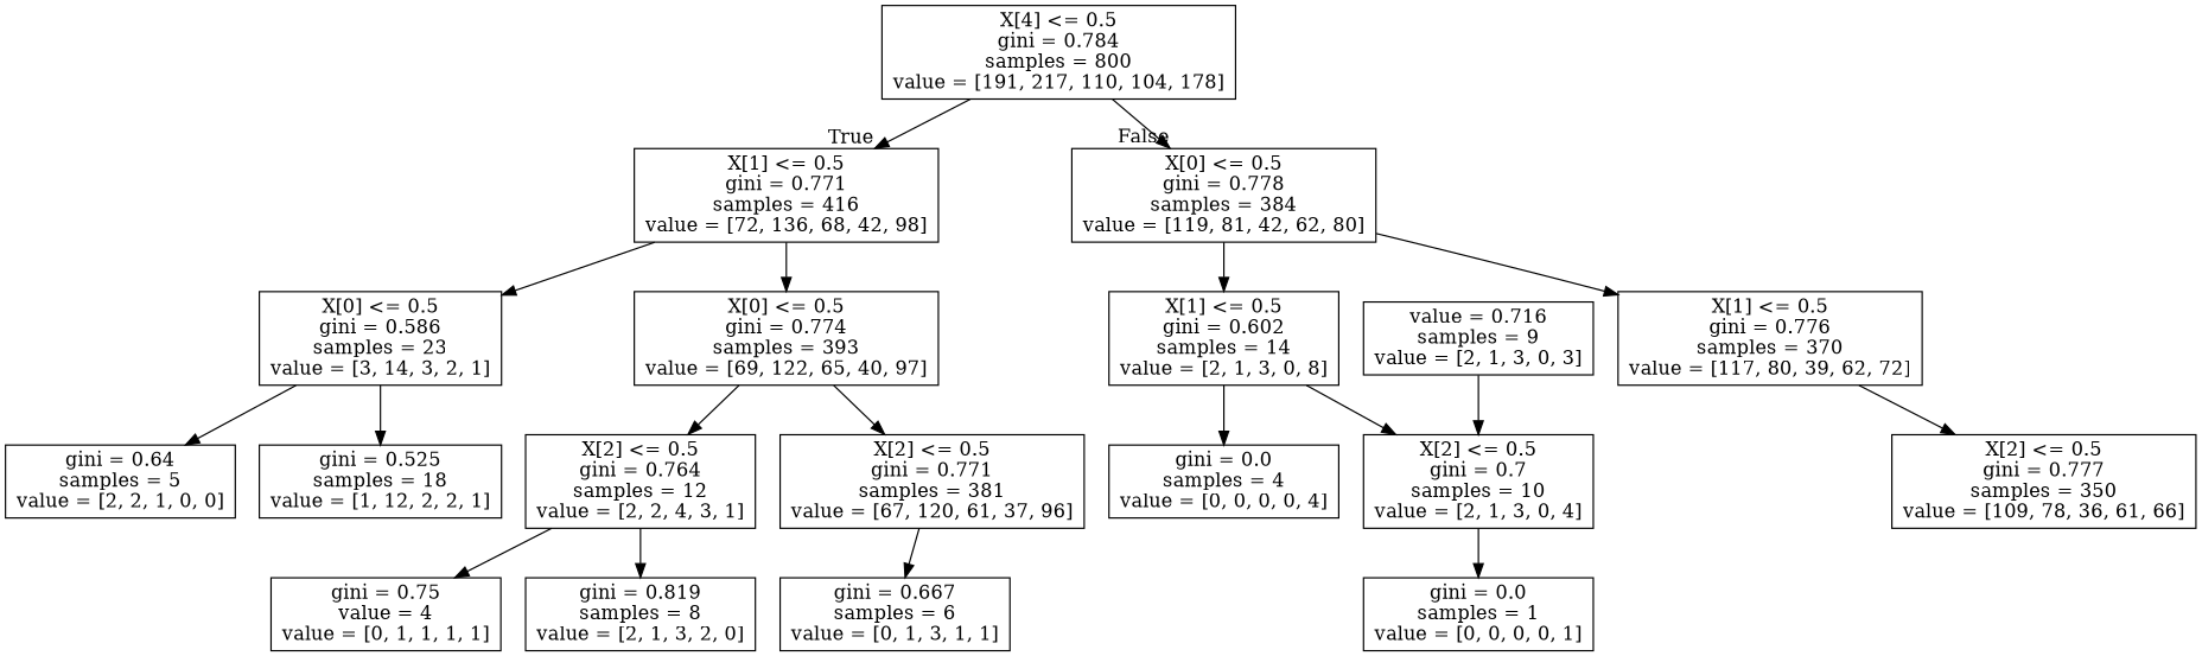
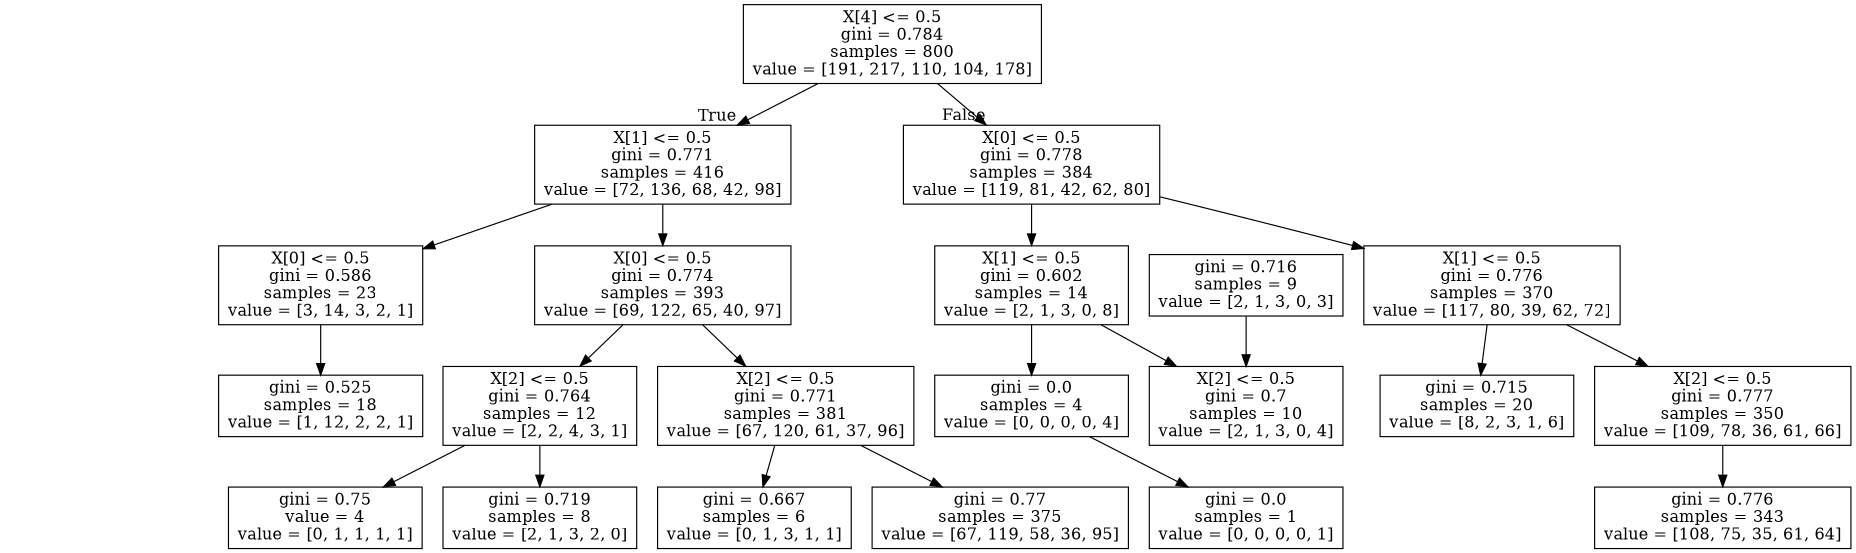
  digraph {
    fontname="DejaVu Serif"
    node [fontname="DejaVu Serif" shape=box]
    edge [fontname="DejaVu Serif"]
    n1 [label="X[4] <= 0.5\ngini = 0.784\nsamples = 800\nvalue = [191, 217, 110, 104, 178]"]
    n2 [label="X[1] <= 0.5\ngini = 0.771\nsamples = 416\nvalue = [72, 136, 68, 42, 98]"]
    n3 [label="X[0] <= 0.5\ngini = 0.778\nsamples = 384\nvalue = [119, 81, 42, 62, 80]"]
    n4 [label="X[0] <= 0.5\ngini = 0.586\nsamples = 23\nvalue = [3, 14, 3, 2, 1]"]
    n5 [label="X[0] <= 0.5\ngini = 0.774\nsamples = 393\nvalue = [69, 122, 65, 40, 97]"]
    n6 [label="X[1] <= 0.5\ngini = 0.602\nsamples = 14\nvalue = [2, 1, 3, 0, 8]"]
    n7 [label="X[1] <= 0.5\ngini = 0.776\nsamples = 370\nvalue = [117, 80, 39, 62, 72]"]
-   n8 [label="gini = 0.64\nsamples = 5\nvalue = [2, 2, 1, 0, 0]"]
    n9 [label="gini = 0.525\nsamples = 18\nvalue = [1, 12, 2, 2, 1]"]
    n10 [label="X[2] <= 0.5\ngini = 0.764\nsamples = 12\nvalue = [2, 2, 4, 3, 1]"]
    n11 [label="X[2] <= 0.5\ngini = 0.771\nsamples = 381\nvalue = [67, 120, 61, 37, 96]"]
    n12 [label="gini = 0.75\nvalue = 4\nvalue = [0, 1, 1, 1, 1]"]
-   n13 [label="gini = 0.819\nsamples = 8\nvalue = [2, 1, 3, 2, 0]"]
+   n13 [label="gini = 0.719\nsamples = 8\nvalue = [2, 1, 3, 2, 0]"]
    n14 [label="gini = 0.667\nsamples = 6\nvalue = [0, 1, 3, 1, 1]"]
+   n15 [label="gini = 0.77\nsamples = 375\nvalue = [67, 119, 58, 36, 95]"]
    n16 [label="gini = 0.0\nsamples = 4\nvalue = [0, 0, 0, 0, 4]"]
    n17 [label="X[2] <= 0.5\ngini = 0.7\nsamples = 10\nvalue = [2, 1, 3, 0, 4]"]
+   n18 [label="gini = 0.715\nsamples = 20\nvalue = [8, 2, 3, 1, 6]"]
    n19 [label="X[2] <= 0.5\ngini = 0.777\nsamples = 350\nvalue = [109, 78, 36, 61, 66]"]
    n20 [label="gini = 0.0\nsamples = 1\nvalue = [0, 0, 0, 0, 1]"]
-   n21 [label="value = 0.716\nsamples = 9\nvalue = [2, 1, 3, 0, 3]"]
+   n21 [label="gini = 0.716\nsamples = 9\nvalue = [2, 1, 3, 0, 3]"]
+   n22 [label="gini = 0.776\nsamples = 343\nvalue = [108, 75, 35, 61, 64]"]
    n1 -> n2 [headlabel=True labelangle=45 labeldistance=2.5]
    n1 -> n3 [headlabel=False labelangle=-45 labeldistance=2.5]
    n2 -> n4
    n2 -> n5
    n3 -> n6
    n3 -> n7
-   n4 -> n8
    n4 -> n9
    n5 -> n10
    n5 -> n11
    n6 -> n16
    n6 -> n17
+   n7 -> n18
    n7 -> n19
    n10 -> n12
    n10 -> n13
    n11 -> n14
-   n17 -> n20
+   n11 -> n15
+   n16 -> n20
+   n19 -> n22
    n21 -> n17
  }
